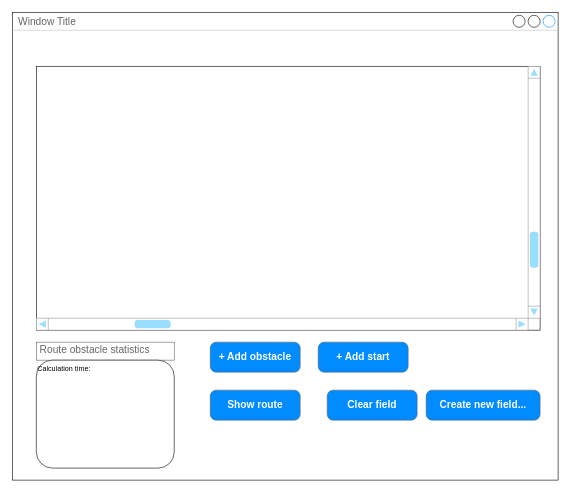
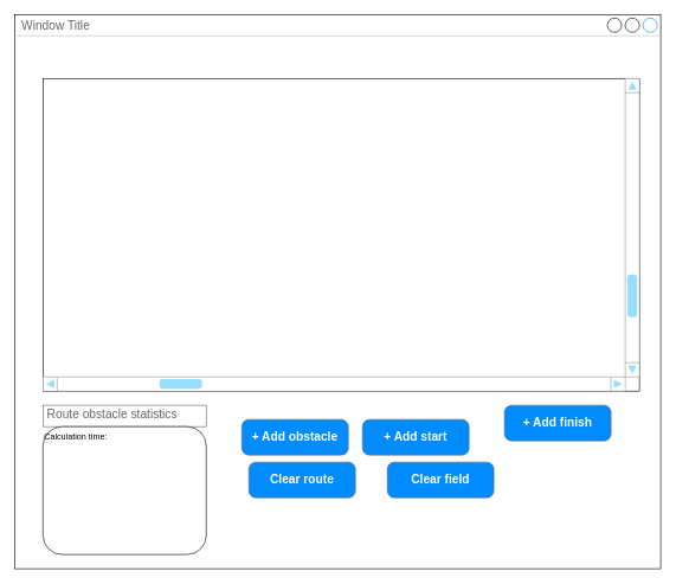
  <mxCell id="0" />
  <mxCell id="1" parent="0" />
  <mxCell id="2" value="Window Title" style="strokeWidth=1;shadow=0;dashed=0;align=center;html=1;shape=mxgraph.mockup.containers.window;align=left;verticalAlign=top;spacingLeft=8;strokeColor2=#008cff;strokeColor3=#c4c4c4;fontColor=#666666;mainText=;fontSize=17;labelBackgroundColor=none;whiteSpace=wrap;" vertex="1" parent="1"><mxGeometry x="20" y="20" width="910" height="780" as="geometry" /></mxCell>
  <mxCell id="3" value="" style="rounded=0;whiteSpace=wrap;html=1;" vertex="1" parent="1"><mxGeometry x="60" y="110" width="840" height="440" as="geometry" /></mxCell>
  <mxCell id="4" value="" style="verticalLabelPosition=bottom;shadow=0;dashed=0;align=center;html=1;verticalAlign=top;strokeWidth=1;shape=mxgraph.mockup.navigation.scrollBar;strokeColor=#999999;barPos=20;fillColor2=#99ddff;strokeColor2=none;direction=north;" vertex="1" parent="1"><mxGeometry x="880" y="110" width="20" height="420" as="geometry" /></mxCell>
  <mxCell id="5" value="" style="verticalLabelPosition=bottom;shadow=0;dashed=0;align=center;html=1;verticalAlign=top;strokeWidth=1;shape=mxgraph.mockup.navigation.scrollBar;strokeColor=#999999;barPos=20;fillColor2=#99ddff;strokeColor2=none;" vertex="1" parent="1"><mxGeometry x="60" y="530" width="820" height="20" as="geometry" /></mxCell>
  <mxCell id="6" value="Route obstacle statistics" style="strokeWidth=1;shadow=0;dashed=0;align=center;html=1;shape=mxgraph.mockup.text.textBox;fontColor=#666666;align=left;fontSize=17;spacingLeft=4;spacingTop=-3;whiteSpace=wrap;strokeColor=#666666;mainText=" vertex="1" parent="1"><mxGeometry x="60" y="570" width="230" height="30" as="geometry" /></mxCell>
  <mxCell id="7" value="Calculation time:&amp;nbsp;&lt;div&gt;&lt;br&gt;&lt;/div&gt;" style="whiteSpace=wrap;html=1;align=left;verticalAlign=top;rounded=1;" vertex="1" parent="1"><mxGeometry x="60" y="600" width="230" height="180" as="geometry" /></mxCell>
- <mxCell id="8" value="Show route" style="strokeWidth=1;shadow=0;dashed=0;align=center;html=1;shape=mxgraph.mockup.buttons.button;strokeColor=#666666;fontColor=#ffffff;mainText=;buttonStyle=round;fontSize=17;fontStyle=1;fillColor=#008cff;whiteSpace=wrap;" vertex="1" parent="1"><mxGeometry x="350" y="650" width="150" height="50" as="geometry" /></mxCell>
+ <mxCell id="8" value="Clear route" style="strokeWidth=1;shadow=0;dashed=0;align=center;html=1;shape=mxgraph.mockup.buttons.button;strokeColor=#666666;fontColor=#ffffff;mainText=;buttonStyle=round;fontSize=17;fontStyle=1;fillColor=#008cff;whiteSpace=wrap;" vertex="1" parent="1"><mxGeometry x="350" y="650" width="150" height="50" as="geometry" /></mxCell>
  <mxCell id="9" value="Clear field" style="strokeWidth=1;shadow=0;dashed=0;align=center;html=1;shape=mxgraph.mockup.buttons.button;strokeColor=#666666;fontColor=#ffffff;mainText=;buttonStyle=round;fontSize=17;fontStyle=1;fillColor=#008cff;whiteSpace=wrap;" vertex="1" parent="1"><mxGeometry x="545" y="650" width="150" height="50" as="geometry" /></mxCell>
- <mxCell id="10" value="Create new field..." style="strokeWidth=1;shadow=0;dashed=0;align=center;html=1;shape=mxgraph.mockup.buttons.button;strokeColor=#666666;fontColor=#ffffff;mainText=;buttonStyle=round;fontSize=17;fontStyle=1;fillColor=#008cff;whiteSpace=wrap;" vertex="1" parent="1"><mxGeometry x="710" y="650" width="190" height="50" as="geometry" /></mxCell>
- <mxCell id="11" value="+ Add obstacle" style="strokeWidth=1;shadow=0;dashed=0;align=center;html=1;shape=mxgraph.mockup.buttons.button;strokeColor=#666666;fontColor=#ffffff;mainText=;buttonStyle=round;fontSize=17;fontStyle=1;fillColor=#008cff;whiteSpace=wrap;" vertex="1" parent="1"><mxGeometry x="350" y="570" width="150" height="50" as="geometry" /></mxCell>
- <mxCell id="12" value="+ Add start" style="strokeWidth=1;shadow=0;dashed=0;align=center;html=1;shape=mxgraph.mockup.buttons.button;strokeColor=#666666;fontColor=#ffffff;mainText=;buttonStyle=round;fontSize=17;fontStyle=1;fillColor=#008cff;whiteSpace=wrap;" vertex="1" parent="1"><mxGeometry x="530" y="570" width="150" height="50" as="geometry" /></mxCell>
+ <mxCell id="11" value="+ Add obstacle" style="strokeWidth=1;shadow=0;dashed=0;align=center;html=1;shape=mxgraph.mockup.buttons.button;strokeColor=#666666;fontColor=#ffffff;mainText=;buttonStyle=round;fontSize=17;fontStyle=1;fillColor=#008cff;whiteSpace=wrap;" vertex="1" parent="1"><mxGeometry x="340" y="590" width="150" height="50" as="geometry" /></mxCell>
+ <mxCell id="12" value="+ Add start" style="strokeWidth=1;shadow=0;dashed=0;align=center;html=1;shape=mxgraph.mockup.buttons.button;strokeColor=#666666;fontColor=#ffffff;mainText=;buttonStyle=round;fontSize=17;fontStyle=1;fillColor=#008cff;whiteSpace=wrap;" vertex="1" parent="1"><mxGeometry x="510" y="590" width="150" height="50" as="geometry" /></mxCell>
+ <mxCell id="13" value="+ Add finish" style="strokeWidth=1;shadow=0;dashed=0;align=center;html=1;shape=mxgraph.mockup.buttons.button;strokeColor=#666666;fontColor=#ffffff;mainText=;buttonStyle=round;fontSize=17;fontStyle=1;fillColor=#008cff;whiteSpace=wrap;" vertex="1" parent="1"><mxGeometry x="710" y="570" width="150" height="50" as="geometry" /></mxCell>
